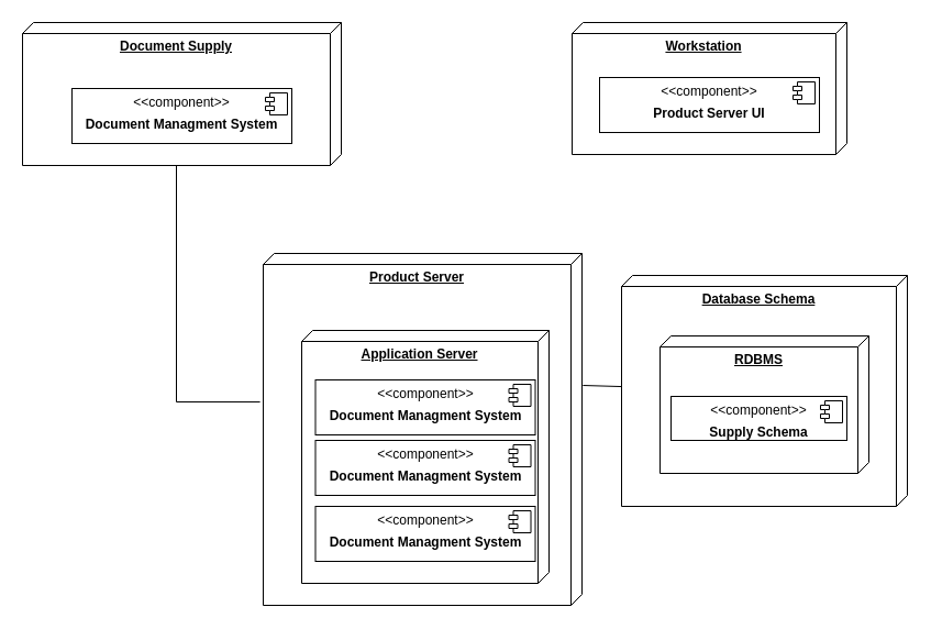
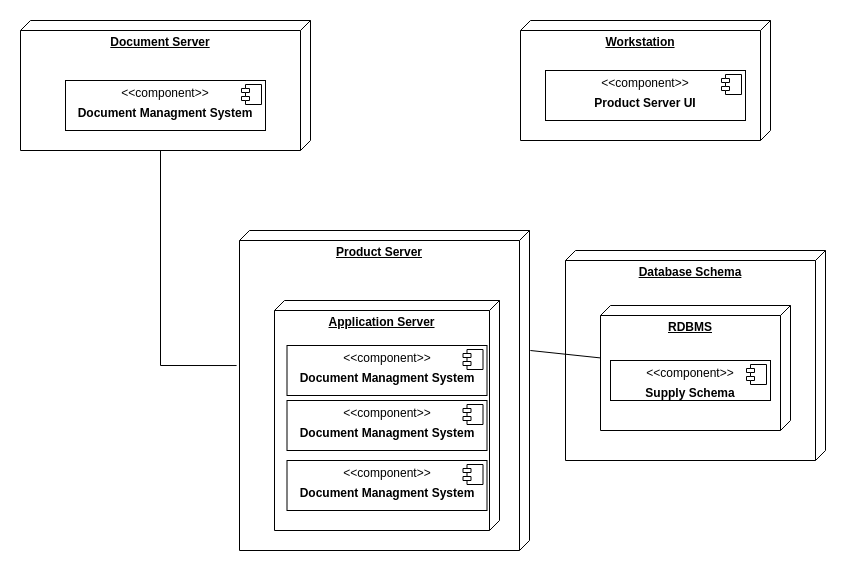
  <mxCell id="0" />
  <mxCell id="1" parent="0" />
- <mxCell id="2" value="&lt;b&gt;Document Supply&lt;/b&gt;" style="verticalAlign=top;align=center;spacingTop=8;spacingLeft=2;spacingRight=12;shape=cube;size=10;direction=south;fontStyle=4;html=1;whiteSpace=wrap;" vertex="1" parent="1"><mxGeometry x="20" y="20" width="290" height="130" as="geometry" /></mxCell>
+ <mxCell id="2" value="&lt;b&gt;Document Server&lt;/b&gt;" style="verticalAlign=top;align=center;spacingTop=8;spacingLeft=2;spacingRight=12;shape=cube;size=10;direction=south;fontStyle=4;html=1;whiteSpace=wrap;" vertex="1" parent="1"><mxGeometry x="20" y="20" width="290" height="130" as="geometry" /></mxCell>
  <mxCell id="3" value="&lt;p style=&quot;margin:0px;margin-top:6px;text-align:center;&quot;&gt;&amp;lt;&amp;lt;component&amp;gt;&amp;gt;&lt;/p&gt;&lt;p style=&quot;margin:0px;margin-top:6px;text-align:center;&quot;&gt;&lt;b&gt;Document Managment System&lt;/b&gt;&lt;/p&gt;" style="align=left;overflow=fill;html=1;dropTarget=0;whiteSpace=wrap;" vertex="1" parent="1"><mxGeometry x="65" y="80" width="200" height="50" as="geometry" /></mxCell>
  <mxCell id="4" value="" style="shape=component;jettyWidth=8;jettyHeight=4;" vertex="1" parent="3"><mxGeometry x="1" width="20" height="20" relative="1" as="geometry"><mxPoint x="-24" y="4" as="offset" /></mxGeometry></mxCell>
  <mxCell id="5" value="&lt;b&gt;Product Server&lt;/b&gt;" style="verticalAlign=top;align=center;spacingTop=8;spacingLeft=2;spacingRight=12;shape=cube;size=10;direction=south;fontStyle=4;html=1;whiteSpace=wrap;" vertex="1" parent="1"><mxGeometry x="239" y="230" width="290" height="320" as="geometry" /></mxCell>
  <mxCell id="6" value="&lt;b&gt;Application Server&lt;/b&gt;" style="verticalAlign=top;align=center;spacingTop=8;spacingLeft=2;spacingRight=12;shape=cube;size=10;direction=south;fontStyle=4;html=1;whiteSpace=wrap;" vertex="1" parent="1"><mxGeometry x="274" y="300" width="225" height="230" as="geometry" /></mxCell>
  <mxCell id="7" value="&lt;p style=&quot;margin:0px;margin-top:6px;text-align:center;&quot;&gt;&amp;lt;&amp;lt;component&amp;gt;&amp;gt;&lt;/p&gt;&lt;p style=&quot;margin:0px;margin-top:6px;text-align:center;&quot;&gt;&lt;b&gt;Document Managment System&lt;/b&gt;&lt;/p&gt;" style="align=left;overflow=fill;html=1;dropTarget=0;whiteSpace=wrap;" vertex="1" parent="1"><mxGeometry x="286.5" y="345" width="200" height="50" as="geometry" /></mxCell>
  <mxCell id="8" value="" style="shape=component;jettyWidth=8;jettyHeight=4;" vertex="1" parent="7"><mxGeometry x="1" width="20" height="20" relative="1" as="geometry"><mxPoint x="-24" y="4" as="offset" /></mxGeometry></mxCell>
  <mxCell id="9" value="&lt;p style=&quot;margin:0px;margin-top:6px;text-align:center;&quot;&gt;&amp;lt;&amp;lt;component&amp;gt;&amp;gt;&lt;/p&gt;&lt;p style=&quot;margin:0px;margin-top:6px;text-align:center;&quot;&gt;&lt;b&gt;Document Managment System&lt;/b&gt;&lt;/p&gt;" style="align=left;overflow=fill;html=1;dropTarget=0;whiteSpace=wrap;" vertex="1" parent="1"><mxGeometry x="286.5" y="400" width="200" height="50" as="geometry" /></mxCell>
  <mxCell id="10" value="" style="shape=component;jettyWidth=8;jettyHeight=4;" vertex="1" parent="9"><mxGeometry x="1" width="20" height="20" relative="1" as="geometry"><mxPoint x="-24" y="4" as="offset" /></mxGeometry></mxCell>
  <mxCell id="11" value="&lt;p style=&quot;margin:0px;margin-top:6px;text-align:center;&quot;&gt;&amp;lt;&amp;lt;component&amp;gt;&amp;gt;&lt;/p&gt;&lt;p style=&quot;margin:0px;margin-top:6px;text-align:center;&quot;&gt;&lt;b&gt;Document Managment System&lt;/b&gt;&lt;/p&gt;" style="align=left;overflow=fill;html=1;dropTarget=0;whiteSpace=wrap;" vertex="1" parent="1"><mxGeometry x="286.5" y="460" width="200" height="50" as="geometry" /></mxCell>
  <mxCell id="12" value="" style="shape=component;jettyWidth=8;jettyHeight=4;" vertex="1" parent="11"><mxGeometry x="1" width="20" height="20" relative="1" as="geometry"><mxPoint x="-24" y="4" as="offset" /></mxGeometry></mxCell>
  <mxCell id="13" value="" style="endArrow=none;html=1;rounded=0;exitX=0;exitY=0;exitDx=130;exitDy=150;exitPerimeter=0;entryX=0.422;entryY=1.01;entryDx=0;entryDy=0;entryPerimeter=0;" edge="1" parent="1" source="2" target="5"><mxGeometry width="50" height="50" relative="1" as="geometry"><mxPoint x="170" y="320" as="sourcePoint" /><mxPoint x="220" y="270" as="targetPoint" /><Array as="points"><mxPoint x="160" y="365" /></Array></mxGeometry></mxCell>
  <mxCell id="14" value="&lt;b&gt;Workstation&lt;/b&gt;" style="verticalAlign=top;align=center;spacingTop=8;spacingLeft=2;spacingRight=12;shape=cube;size=10;direction=south;fontStyle=4;html=1;whiteSpace=wrap;" vertex="1" parent="1"><mxGeometry x="520" y="20" width="250" height="120" as="geometry" /></mxCell>
  <mxCell id="15" value="&lt;p style=&quot;margin:0px;margin-top:6px;text-align:center;&quot;&gt;&amp;lt;&amp;lt;component&amp;gt;&amp;gt;&lt;/p&gt;&lt;p style=&quot;margin:0px;margin-top:6px;text-align:center;&quot;&gt;&lt;b&gt;Product Server UI&lt;/b&gt;&lt;/p&gt;" style="align=left;overflow=fill;html=1;dropTarget=0;whiteSpace=wrap;" vertex="1" parent="1"><mxGeometry x="545" y="70" width="200" height="50" as="geometry" /></mxCell>
  <mxCell id="16" value="" style="shape=component;jettyWidth=8;jettyHeight=4;" vertex="1" parent="15"><mxGeometry x="1" width="20" height="20" relative="1" as="geometry"><mxPoint x="-24" y="4" as="offset" /></mxGeometry></mxCell>
  <mxCell id="17" value="&lt;b&gt;Database Schema&lt;/b&gt;" style="verticalAlign=top;align=center;spacingTop=8;spacingLeft=2;spacingRight=12;shape=cube;size=10;direction=south;fontStyle=4;html=1;whiteSpace=wrap;" vertex="1" parent="1"><mxGeometry x="565" y="250" width="260" height="210" as="geometry" /></mxCell>
  <mxCell id="18" value="&lt;b&gt;RDBMS&lt;/b&gt;" style="verticalAlign=top;align=center;spacingTop=8;spacingLeft=2;spacingRight=12;shape=cube;size=10;direction=south;fontStyle=4;html=1;whiteSpace=wrap;" vertex="1" parent="1"><mxGeometry x="600" y="305" width="190" height="125" as="geometry" /></mxCell>
  <mxCell id="19" value="&lt;p style=&quot;margin:0px;margin-top:6px;text-align:center;&quot;&gt;&amp;lt;&amp;lt;component&amp;gt;&amp;gt;&lt;/p&gt;&lt;p style=&quot;margin:0px;margin-top:6px;text-align:center;&quot;&gt;&lt;b&gt;Supply Schema&lt;/b&gt;&lt;/p&gt;" style="align=left;overflow=fill;html=1;dropTarget=0;whiteSpace=wrap;" vertex="1" parent="1"><mxGeometry x="610" y="360" width="160" height="40" as="geometry" /></mxCell>
  <mxCell id="20" value="" style="shape=component;jettyWidth=8;jettyHeight=4;" vertex="1" parent="19"><mxGeometry x="1" width="20" height="20" relative="1" as="geometry"><mxPoint x="-24" y="4" as="offset" /></mxGeometry></mxCell>
- <mxCell id="21" value="" style="endArrow=none;html=1;rounded=0;exitX=0.375;exitY=-0.003;exitDx=0;exitDy=0;exitPerimeter=0;" edge="1" parent="1" source="5" target="17"><mxGeometry width="50" height="50" relative="1" as="geometry"><mxPoint x="560" y="200" as="sourcePoint" /><mxPoint x="610" y="150" as="targetPoint" /></mxGeometry></mxCell>
+ <mxCell id="21" value="" style="endArrow=none;html=1;rounded=0;exitX=0.375;exitY=-0.003;exitDx=0;exitDy=0;exitPerimeter=0;" edge="1" parent="1" source="5" target="18"><mxGeometry width="50" height="50" relative="1" as="geometry"><mxPoint x="560" y="200" as="sourcePoint" /><mxPoint x="610" y="150" as="targetPoint" /></mxGeometry></mxCell>
